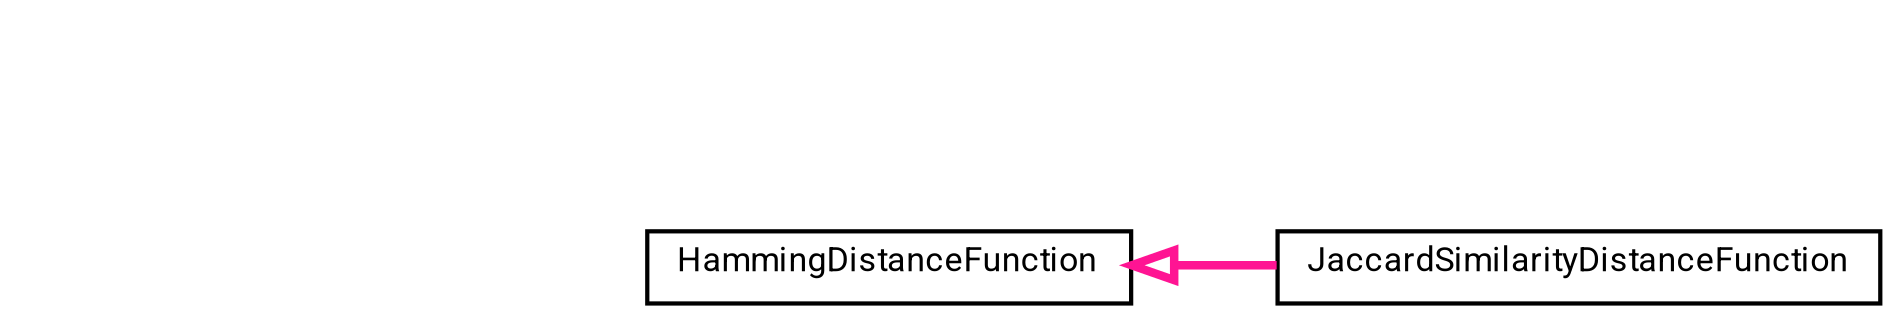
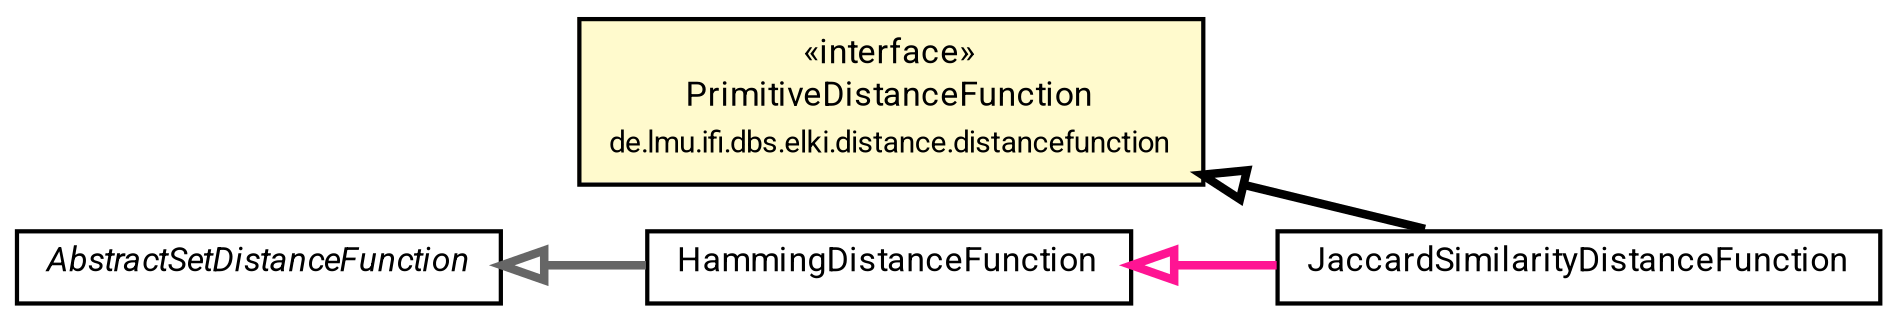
  digraph {
    nodesep=0.15
    rankdir=LR
    ranksep=0.25
    node [fontcolor=black fontname=Roboto fontsize=8 margin=0 shape=plaintext]
    edge [arrowtail=empty dir=back fontname=Roboto fontsize=7 labelfontname=Roboto labelfontsize=7 style=bold weight=10]
+   n1 [height=0 label=<<table title="de.lmu.ifi.dbs.elki.distance.distancefunction.PrimitiveDistanceFunction" border="0" cellborder="1" cellspacing="0" cellpadding="2" bgcolor="LemonChiffon" href="../PrimitiveDistanceFunction.html" target="_parent"> 		<tr><td><table border="0" cellspacing="0" cellpadding="1"> 		<tr><td align="center" balign="center"> &#171;interface&#187; </td></tr> 		<tr><td align="center" balign="center"> <font face="Roboto">PrimitiveDistanceFunction</font> </td></tr> 		<tr><td align="center" balign="center"> <font face="Roboto" point-size="7.0">de.lmu.ifi.dbs.elki.distance.distancefunction</font> </td></tr> 		</table></td></tr> 		</table>> width=0]
    n2 [height=0 label=<<table title="de.lmu.ifi.dbs.elki.distance.distancefunction.set.JaccardSimilarityDistanceFunction" border="0" cellborder="1" cellspacing="0" cellpadding="2" href="JaccardSimilarityDistanceFunction.html" target="_parent"> 		<tr><td><table border="0" cellspacing="0" cellpadding="1"> 		<tr><td align="center" balign="center"> <font face="Roboto">JaccardSimilarityDistanceFunction</font> </td></tr> 		</table></td></tr> 		</table>> width=0]
+   n3 [height=0 label=<<table title="de.lmu.ifi.dbs.elki.distance.distancefunction.set.AbstractSetDistanceFunction" border="0" cellborder="1" cellspacing="0" cellpadding="2" href="AbstractSetDistanceFunction.html" target="_parent"> 		<tr><td><table border="0" cellspacing="0" cellpadding="1"> 		<tr><td align="center" balign="center"> <font face="Roboto"><i>AbstractSetDistanceFunction</i></font> </td></tr> 		</table></td></tr> 		</table>> width=0]
    n4 [height=0 label=<<table title="de.lmu.ifi.dbs.elki.distance.distancefunction.set.HammingDistanceFunction" border="0" cellborder="1" cellspacing="0" cellpadding="2" href="HammingDistanceFunction.html" target="_parent"> 		<tr><td><table border="0" cellspacing="0" cellpadding="1"> 		<tr><td align="center" balign="center"> <font face="Roboto">HammingDistanceFunction</font> </td></tr> 		</table></td></tr> 		</table>> width=0]
+   n1 -> n2 [color=black weight=9]
+   n3 -> n4 [color=gray40]
    n4 -> n2 [color=deeppink]
  }
